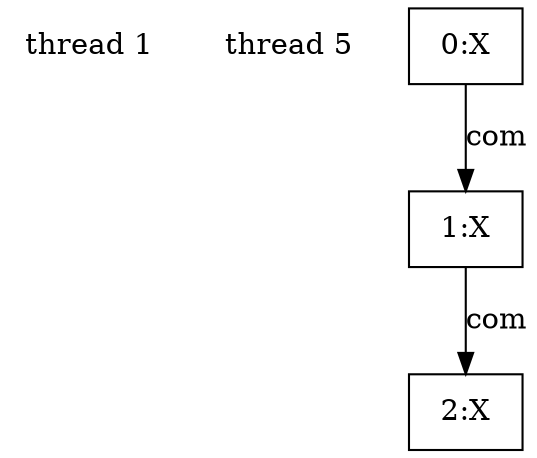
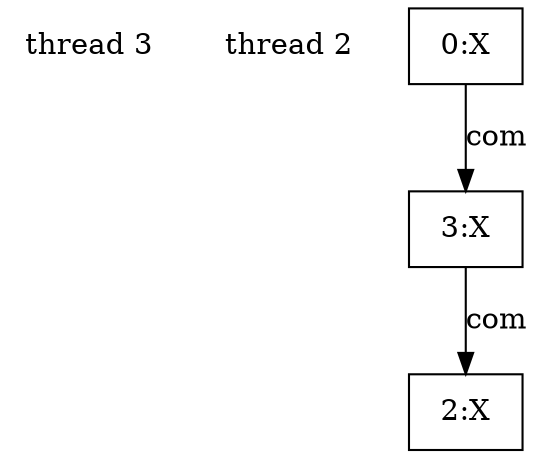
  digraph {
    node [shape=box]
-   "thread 1" [shape=none]
-   "thread 2" [shape=none label="thread 5"]
+   "thread 1" [shape=none label="thread 3"]
+   "thread 2" [shape=none]
    "0:X"
-   "1:X"
+   "1:X" [label="3:X"]
    "2:X"
    "0:X" -> "1:X" [label=com]
    "1:X" -> "2:X" [label=com]
  }
